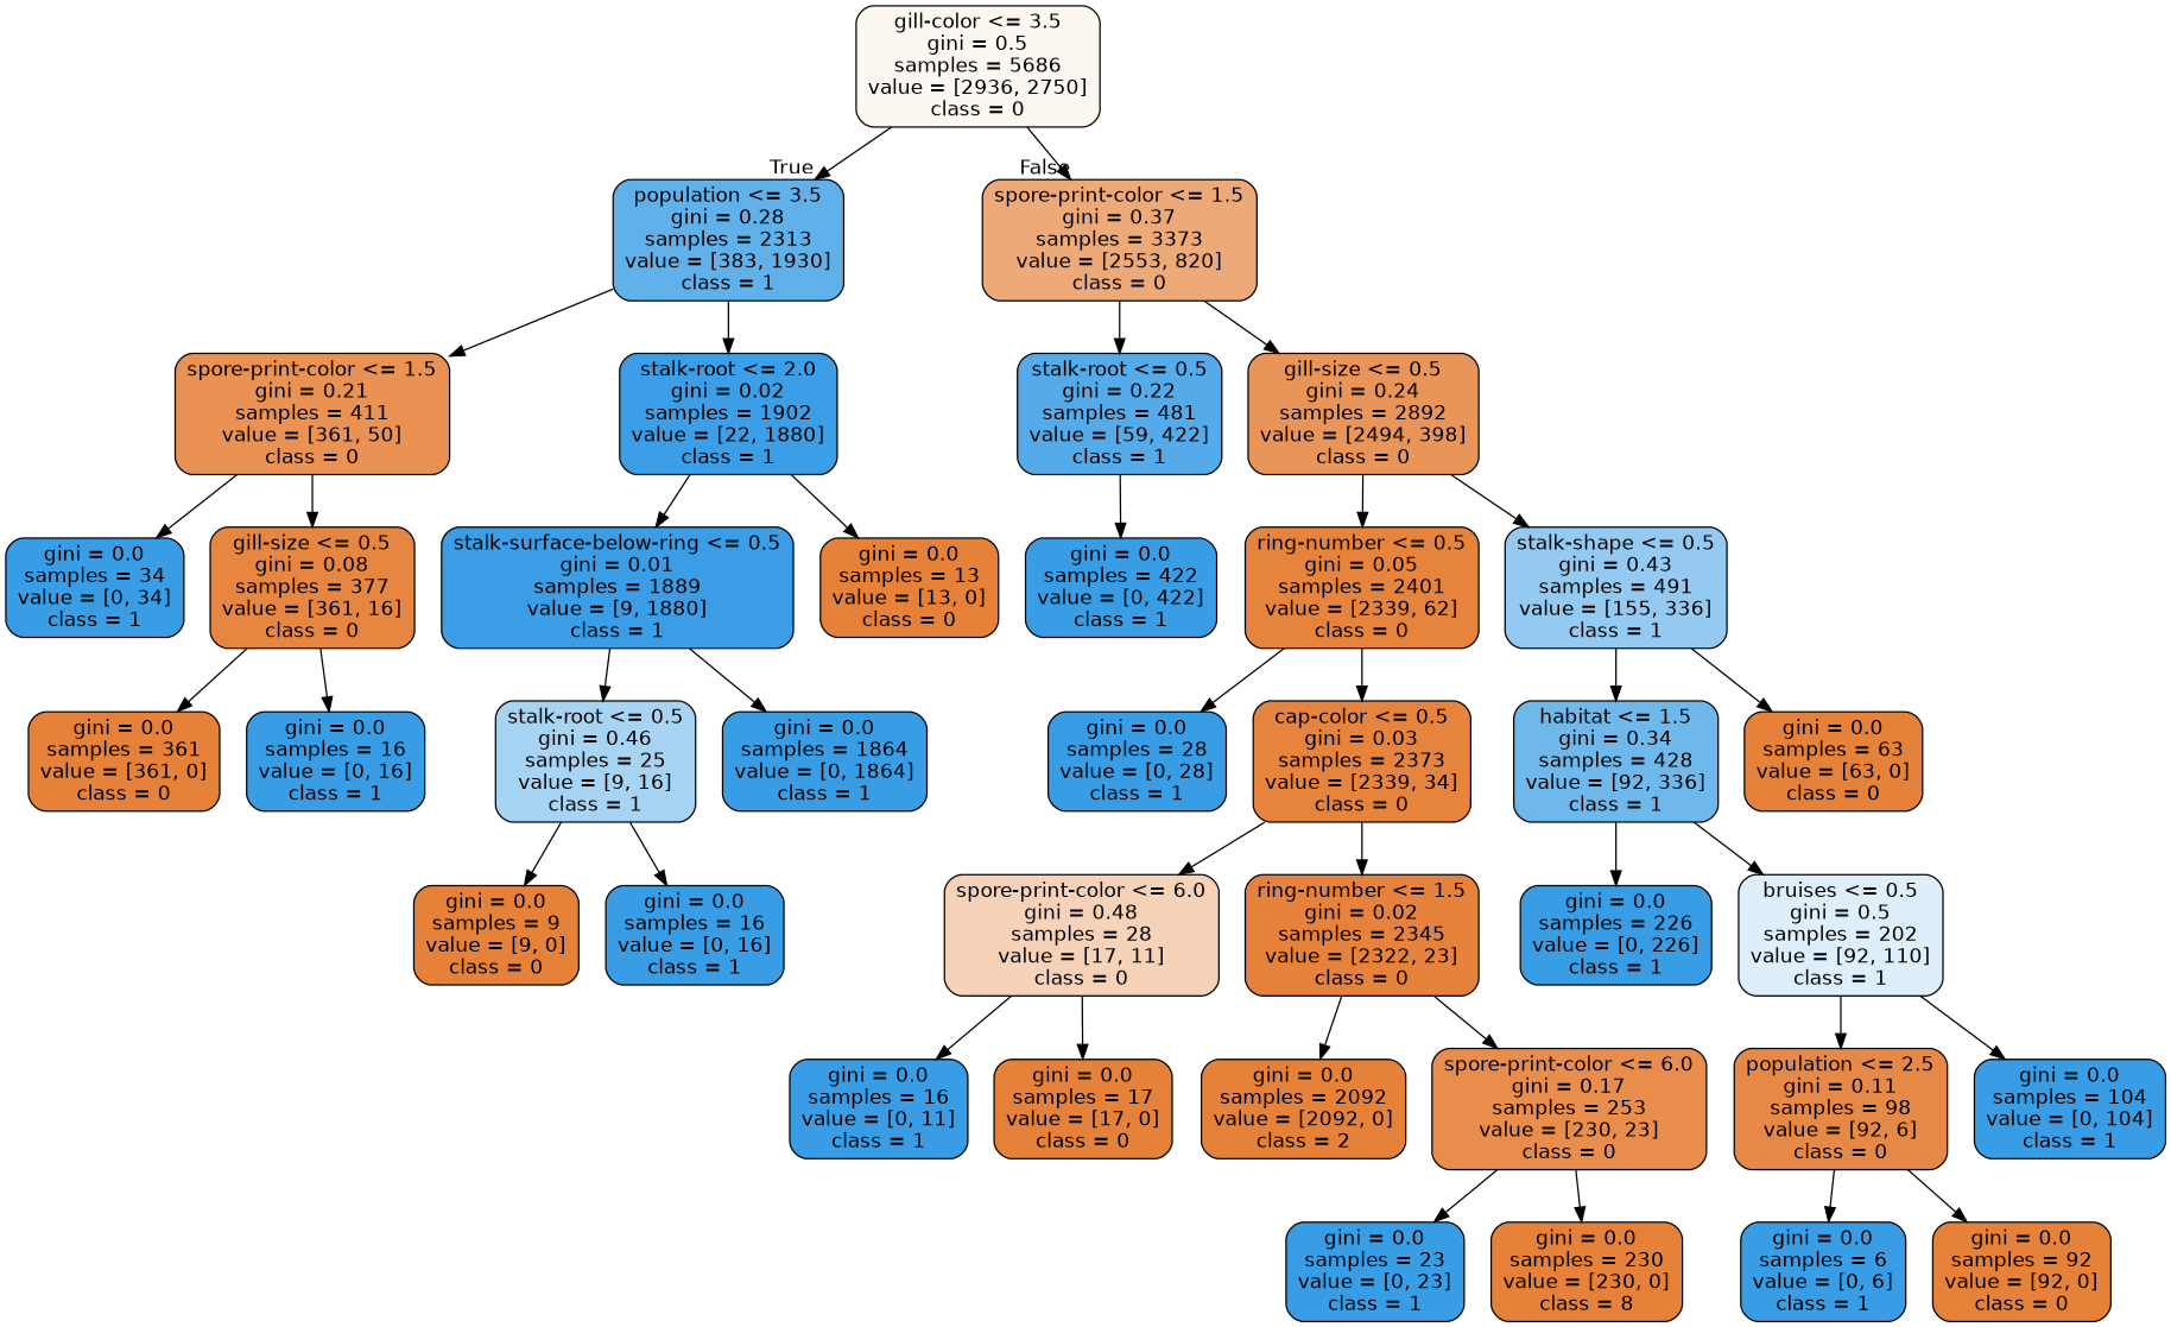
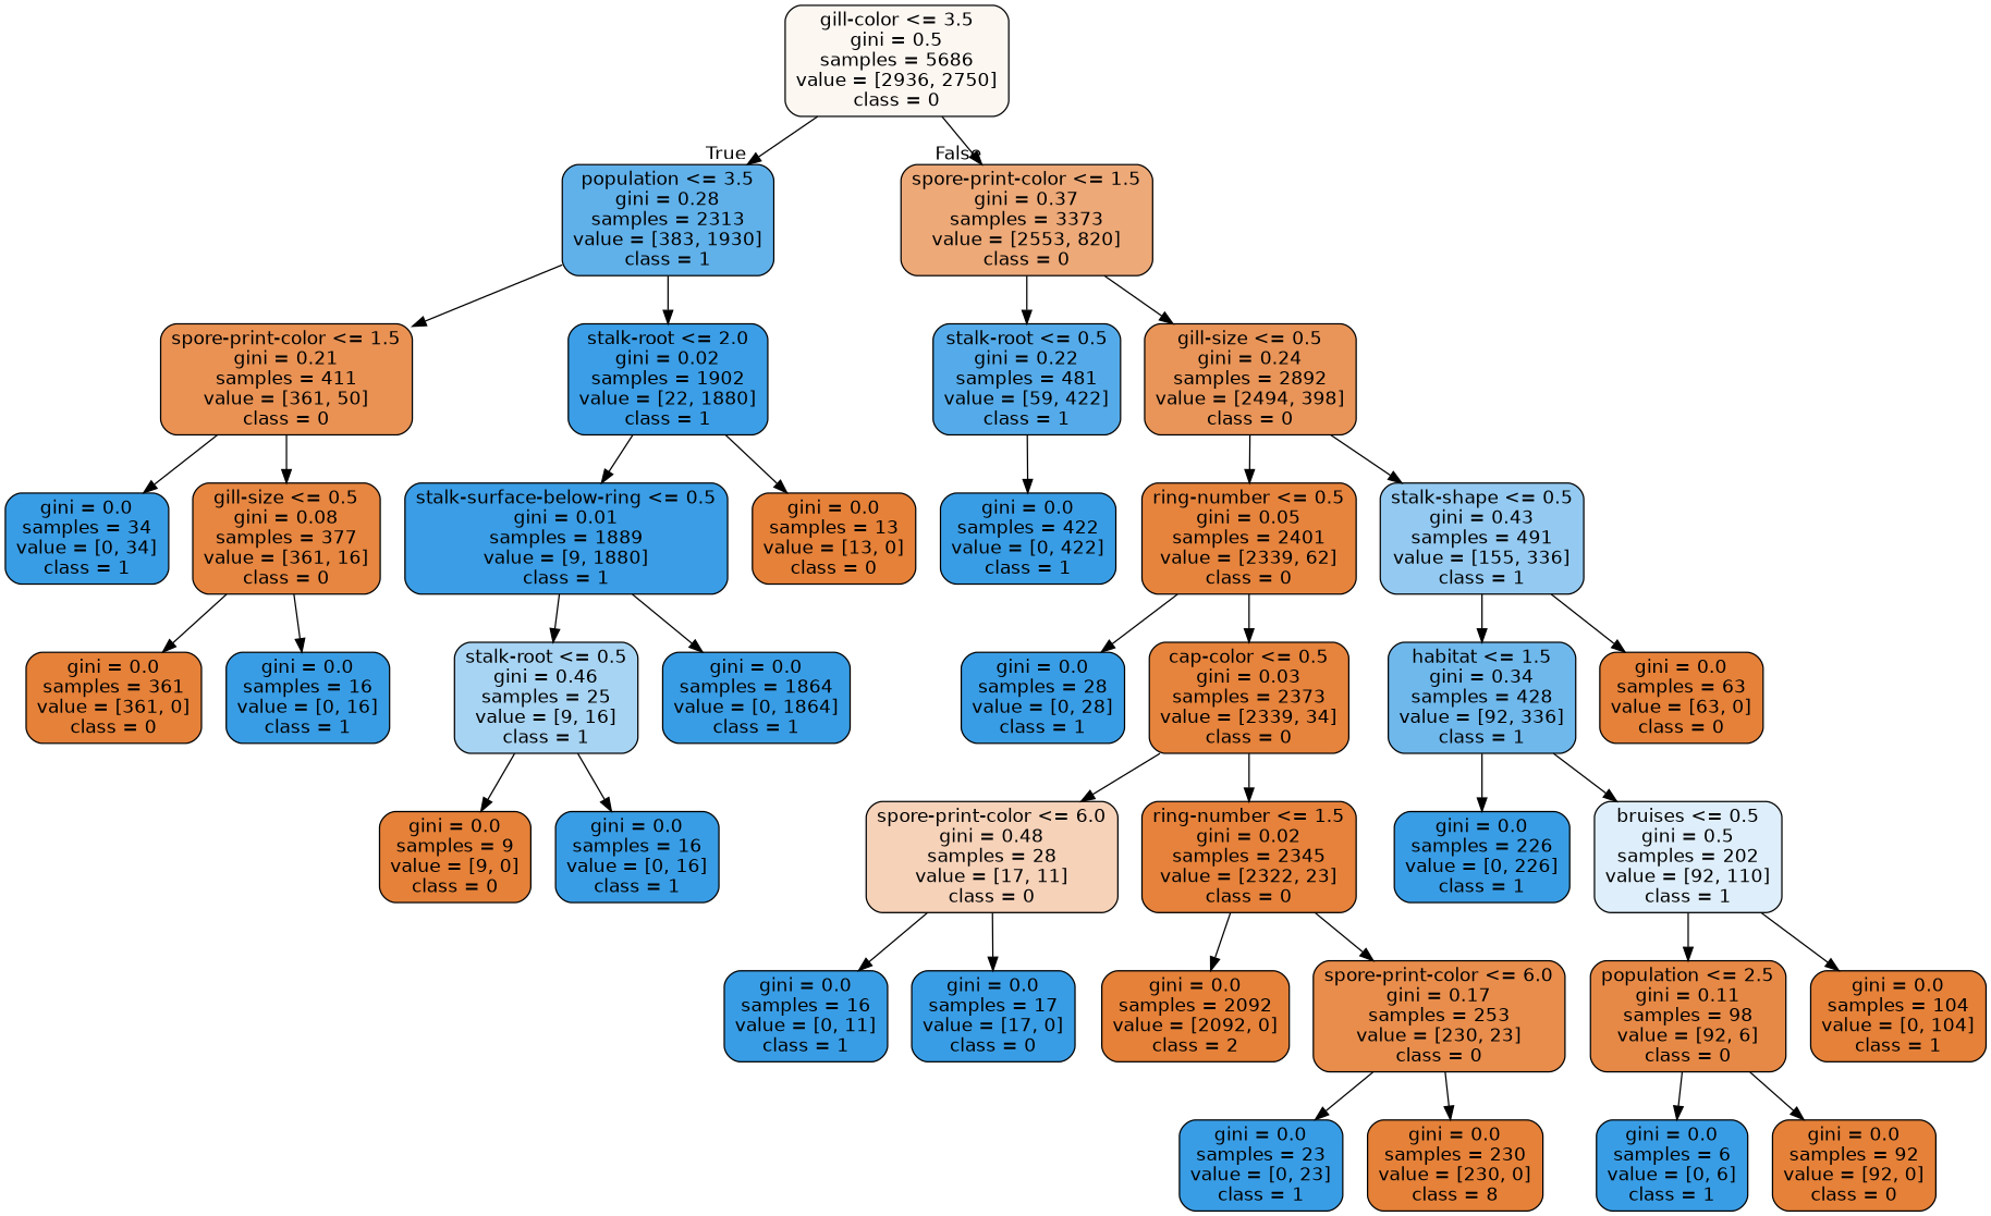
  digraph {
    node [color=black fillcolor="#399de5ff" fontname=helvetica shape=box style="filled, rounded"]
    edge [fontname=helvetica]
    n1 [fillcolor="#e5813910" label="gill-color <= 3.5\ngini = 0.5\nsamples = 5686\nvalue = [2936, 2750]\nclass = 0"]
    n2 [fillcolor="#399de5cc" label="population <= 3.5\ngini = 0.28\nsamples = 2313\nvalue = [383, 1930]\nclass = 1"]
    n3 [fillcolor="#e58139ad" label="spore-print-color <= 1.5\ngini = 0.37\nsamples = 3373\nvalue = [2553, 820]\nclass = 0"]
    n4 [fillcolor="#e58139dc" label="spore-print-color <= 1.5\ngini = 0.21\nsamples = 411\nvalue = [361, 50]\nclass = 0"]
    n5 [fillcolor="#399de5fc" label="stalk-root <= 2.0\ngini = 0.02\nsamples = 1902\nvalue = [22, 1880]\nclass = 1"]
    n6 [fillcolor="#399de5db" label="stalk-root <= 0.5\ngini = 0.22\nsamples = 481\nvalue = [59, 422]\nclass = 1"]
    n7 [fillcolor="#e58139d6" label="gill-size <= 0.5\ngini = 0.24\nsamples = 2892\nvalue = [2494, 398]\nclass = 0"]
    n8 [label="gini = 0.0\nsamples = 34\nvalue = [0, 34]\nclass = 1"]
    n9 [fillcolor="#e58139f4" label="gill-size <= 0.5\ngini = 0.08\nsamples = 377\nvalue = [361, 16]\nclass = 0"]
    n10 [fillcolor="#399de5fe" label="stalk-surface-below-ring <= 0.5\ngini = 0.01\nsamples = 1889\nvalue = [9, 1880]\nclass = 1"]
    n11 [fillcolor="#e58139ff" label="gini = 0.0\nsamples = 13\nvalue = [13, 0]\nclass = 0"]
    n12 [fillcolor="#e58139ff" label="gini = 0.0\nsamples = 361\nvalue = [361, 0]\nclass = 0"]
    n13 [label="gini = 0.0\nsamples = 16\nvalue = [0, 16]\nclass = 1"]
    n14 [fillcolor="#399de570" label="stalk-root <= 0.5\ngini = 0.46\nsamples = 25\nvalue = [9, 16]\nclass = 1"]
    n15 [label="gini = 0.0\nsamples = 1864\nvalue = [0, 1864]\nclass = 1"]
    n16 [fillcolor="#e58139ff" label="gini = 0.0\nsamples = 9\nvalue = [9, 0]\nclass = 0"]
    n17 [label="gini = 0.0\nsamples = 16\nvalue = [0, 16]\nclass = 1"]
    n18 [label="gini = 0.0\nsamples = 422\nvalue = [0, 422]\nclass = 1"]
    n19 [fillcolor="#e58139f8" label="ring-number <= 0.5\ngini = 0.05\nsamples = 2401\nvalue = [2339, 62]\nclass = 0"]
    n20 [fillcolor="#399de589" label="stalk-shape <= 0.5\ngini = 0.43\nsamples = 491\nvalue = [155, 336]\nclass = 1"]
    n21 [label="gini = 0.0\nsamples = 28\nvalue = [0, 28]\nclass = 1"]
    n22 [fillcolor="#e58139fb" label="cap-color <= 0.5\ngini = 0.03\nsamples = 2373\nvalue = [2339, 34]\nclass = 0"]
    n23 [fillcolor="#399de5b9" label="habitat <= 1.5\ngini = 0.34\nsamples = 428\nvalue = [92, 336]\nclass = 1"]
    n24 [fillcolor="#e58139ff" label="gini = 0.0\nsamples = 63\nvalue = [63, 0]\nclass = 0"]
    n25 [fillcolor="#e581395a" label="spore-print-color <= 6.0\ngini = 0.48\nsamples = 28\nvalue = [17, 11]\nclass = 0"]
    n26 [fillcolor="#e58139fc" label="ring-number <= 1.5\ngini = 0.02\nsamples = 2345\nvalue = [2322, 23]\nclass = 0"]
    n27 [label="gini = 0.0\nsamples = 16\nvalue = [0, 11]\nclass = 1"]
-   n28 [fillcolor="#e58139ff" label="gini = 0.0\nsamples = 17\nvalue = [17, 0]\nclass = 0"]
+   n28 [label="gini = 0.0\nsamples = 17\nvalue = [17, 0]\nclass = 0"]
    n29 [fillcolor="#e58139ff" label="gini = 0.0\nsamples = 2092\nvalue = [2092, 0]\nclass = 2"]
    n30 [fillcolor="#e58139e6" label="spore-print-color <= 6.0\ngini = 0.17\nsamples = 253\nvalue = [230, 23]\nclass = 0"]
    n31 [label="gini = 0.0\nsamples = 23\nvalue = [0, 23]\nclass = 1"]
    n32 [fillcolor="#e58139ff" label="gini = 0.0\nsamples = 230\nvalue = [230, 0]\nclass = 8"]
    n33 [label="gini = 0.0\nsamples = 226\nvalue = [0, 226]\nclass = 1"]
    n34 [fillcolor="#399de52a" label="bruises <= 0.5\ngini = 0.5\nsamples = 202\nvalue = [92, 110]\nclass = 1"]
    n35 [fillcolor="#e58139ee" label="population <= 2.5\ngini = 0.11\nsamples = 98\nvalue = [92, 6]\nclass = 0"]
-   n36 [label="gini = 0.0\nsamples = 104\nvalue = [0, 104]\nclass = 1"]
+   n36 [fillcolor="#e58139ff" label="gini = 0.0\nsamples = 104\nvalue = [0, 104]\nclass = 1"]
    n37 [label="gini = 0.0\nsamples = 6\nvalue = [0, 6]\nclass = 1"]
    n38 [fillcolor="#e58139ff" label="gini = 0.0\nsamples = 92\nvalue = [92, 0]\nclass = 0"]
    n1 -> n2 [headlabel=True labelangle=45 labeldistance=2.5]
    n1 -> n3 [headlabel=False labelangle=-45 labeldistance=2.5]
    n2 -> n4
    n2 -> n5
    n3 -> n6
    n3 -> n7
    n4 -> n8
    n4 -> n9
    n5 -> n10
    n5 -> n11
    n6 -> n18
    n7 -> n19
    n7 -> n20
    n9 -> n12
    n9 -> n13
    n10 -> n14
    n10 -> n15
    n14 -> n16
    n14 -> n17
    n19 -> n21
    n19 -> n22
    n20 -> n23
    n20 -> n24
    n22 -> n25
    n22 -> n26
    n23 -> n33
    n23 -> n34
    n25 -> n27
    n25 -> n28
    n26 -> n29
    n26 -> n30
    n30 -> n31
    n30 -> n32
    n34 -> n35
    n34 -> n36
    n35 -> n37
    n35 -> n38
  }
